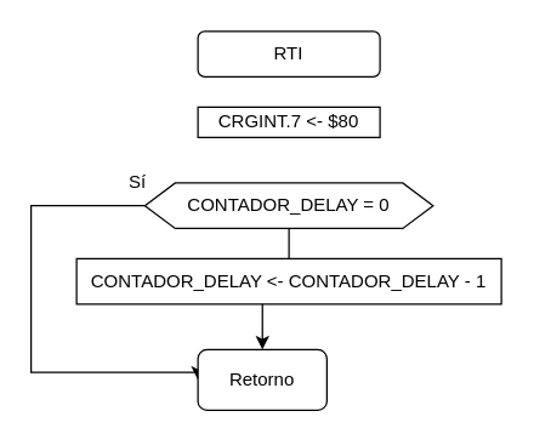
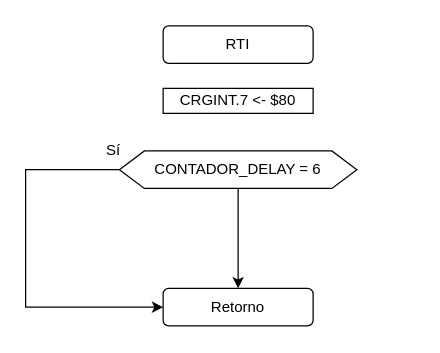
  <mxCell id="0" />
  <mxCell id="1" parent="0" />
  <mxCell id="2" value="RTI" style="rounded=1;whiteSpace=wrap;html=1;" vertex="1" parent="1"><mxGeometry x="130" y="20" width="120" height="30" as="geometry" /></mxCell>
  <mxCell id="3" value="CRGINT.7 &amp;lt;- $80" style="rounded=0;whiteSpace=wrap;html=1;" vertex="1" parent="1"><mxGeometry x="130" y="70" width="120" height="20" as="geometry" /></mxCell>
  <mxCell id="4" style="edgeStyle=orthogonalEdgeStyle;rounded=0;orthogonalLoop=1;jettySize=auto;html=1;" edge="1" parent="1" source="6" target="8"><mxGeometry relative="1" as="geometry" /></mxCell>
  <mxCell id="5" style="edgeStyle=orthogonalEdgeStyle;rounded=0;orthogonalLoop=1;jettySize=auto;html=1;entryX=0;entryY=0.5;entryDx=0;entryDy=0;" edge="1" parent="1" source="6" target="8"><mxGeometry relative="1" as="geometry"><Array as="points"><mxPoint x="20" y="135" /><mxPoint x="20" y="245" /></Array></mxGeometry></mxCell>
- <mxCell id="6" value="CONTADOR_DELAY = 0" style="shape=hexagon;perimeter=hexagonPerimeter2;whiteSpace=wrap;html=1;fixedSize=1;" vertex="1" parent="1"><mxGeometry x="95" y="120" width="190" height="30" as="geometry" /></mxCell>
- <mxCell id="7" value="CONTADOR_DELAY &amp;lt;- CONTADOR_DELAY - 1" style="rounded=0;whiteSpace=wrap;html=1;" vertex="1" parent="1"><mxGeometry x="50" y="170" width="280" height="30" as="geometry" /></mxCell>
- <mxCell id="8" value="Retorno" style="rounded=1;whiteSpace=wrap;html=1;" vertex="1" parent="1"><mxGeometry x="130" y="230" width="85" height="40" as="geometry" /></mxCell>
+ <mxCell id="6" value="CONTADOR_DELAY = 6" style="shape=hexagon;perimeter=hexagonPerimeter2;whiteSpace=wrap;html=1;fixedSize=1;" vertex="1" parent="1"><mxGeometry x="95" y="120" width="190" height="30" as="geometry" /></mxCell>
+ <mxCell id="8" value="Retorno" style="rounded=1;whiteSpace=wrap;html=1;" vertex="1" parent="1"><mxGeometry x="130" y="230" width="120" height="30" as="geometry" /></mxCell>
  <mxCell id="9" value="Sí" style="text;html=1;align=center;verticalAlign=middle;resizable=0;points=[];autosize=1;" vertex="1" parent="1"><mxGeometry x="75" y="110" width="30" height="20" as="geometry" /></mxCell>
